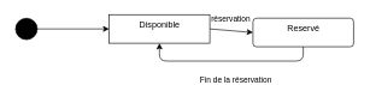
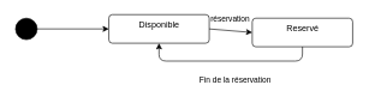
  <mxCell id="0" />
  <mxCell id="1" parent="0" />
  <mxCell id="2" value="" style="ellipse;fillColor=strokeColor;" vertex="1" parent="1"><mxGeometry x="20" y="25" width="30" height="30" as="geometry" /></mxCell>
- <mxCell id="3" value="Disponible" style="html=1;align=center;verticalAlign=top;absoluteArcSize=1;arcSize=10;dashed=0;rounded=0;" vertex="1" parent="1"><mxGeometry x="150" y="20" width="140" height="40" as="geometry" /></mxCell>
+ <mxCell id="3" value="Disponible" style="html=1;align=center;verticalAlign=top;rounded=1;absoluteArcSize=1;arcSize=10;dashed=0;" vertex="1" parent="1"><mxGeometry x="150" y="20" width="140" height="40" as="geometry" /></mxCell>
  <mxCell id="4" value="" style="edgeStyle=none;orthogonalLoop=1;jettySize=auto;html=1;exitX=1;exitY=0.5;exitDx=0;exitDy=0;entryX=0;entryY=0.5;entryDx=0;entryDy=0;" edge="1" parent="1" source="2" target="3"><mxGeometry width="100" relative="1" as="geometry"><mxPoint x="80" y="25" as="sourcePoint" /><mxPoint x="180" y="25" as="targetPoint" /><Array as="points" /></mxGeometry></mxCell>
  <mxCell id="5" value="Reservé" style="html=1;align=center;verticalAlign=top;rounded=1;absoluteArcSize=1;arcSize=10;dashed=0;" vertex="1" parent="1"><mxGeometry x="350" y="25" width="140" height="40" as="geometry" /></mxCell>
  <mxCell id="6" value="" style="edgeStyle=none;orthogonalLoop=1;jettySize=auto;html=1;exitX=1;exitY=0.5;exitDx=0;exitDy=0;entryX=0;entryY=0.5;entryDx=0;entryDy=0;" edge="1" parent="1" source="3" target="5"><mxGeometry width="100" relative="1" as="geometry"><mxPoint x="60" y="50" as="sourcePoint" /><mxPoint x="160" y="50" as="targetPoint" /><Array as="points" /></mxGeometry></mxCell>
  <mxCell id="7" value="réservation" style="edgeLabel;html=1;align=center;verticalAlign=middle;resizable=0;points=[];" vertex="1" connectable="0" parent="6"><mxGeometry x="-0.267" y="-1" relative="1" as="geometry"><mxPoint x="7" y="-16" as="offset" /></mxGeometry></mxCell>
  <mxCell id="8" value="" style="edgeStyle=orthogonalEdgeStyle;orthogonalLoop=1;jettySize=auto;html=1;exitX=0.5;exitY=1;exitDx=0;exitDy=0;entryX=0.5;entryY=1;entryDx=0;entryDy=0;" edge="1" parent="1" source="5" target="3"><mxGeometry width="100" relative="1" as="geometry"><mxPoint x="70" y="60" as="sourcePoint" /><mxPoint x="170" y="60" as="targetPoint" /></mxGeometry></mxCell>
  <mxCell id="9" value="Fin de la réservation" style="edgeLabel;html=1;align=center;verticalAlign=middle;resizable=0;points=[];" vertex="1" connectable="0" parent="8"><mxGeometry x="-0.116" y="1" relative="1" as="geometry"><mxPoint x="-7" y="24" as="offset" /></mxGeometry></mxCell>
